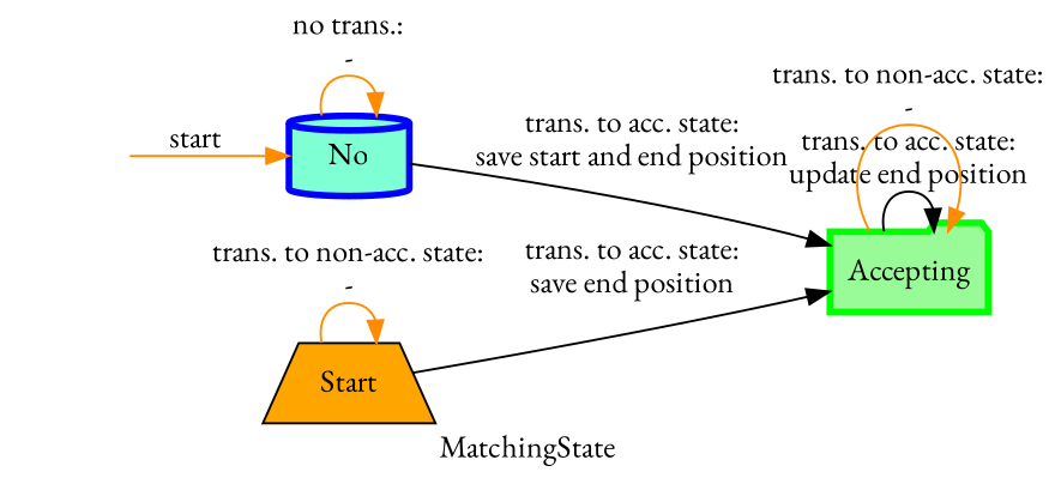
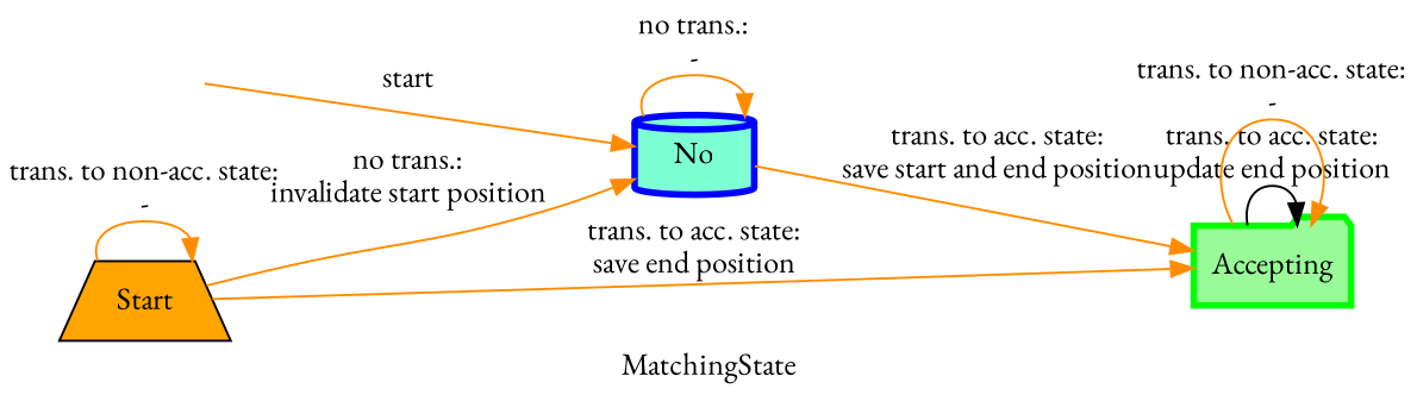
  digraph {
    fontname="EB Garamond"
    label=MatchingState
    rankdir=LR
    node [fontname="EB Garamond" style=filled]
    edge [color=darkorange fontname="EB Garamond"]
    Init [shape=ellipse style=invis]
    No [color=blue fillcolor=aquamarine penwidth=3 shape=cylinder]
    Accepting [color=green fillcolor=palegreen penwidth=3 shape=folder]
    Start [fillcolor=orange shape=trapezium]
    Init -> No [label=start]
    No -> No [label="no trans.:\n-"]
-   No -> Accepting [color=black label="trans. to acc. state:\nsave start and end position"]
+   No -> Accepting [label="trans. to acc. state:\nsave start and end position"]
    Accepting -> Accepting [color=black label="trans. to acc. state:\nupdate end position"]
    Accepting -> Accepting [label="trans. to non-acc. state:\n-"]
-   Start -> Accepting [color=black label="trans. to acc. state:\nsave end position"]
+   Start -> No [label="no trans.:\ninvalidate start position"]
+   Start -> Accepting [label="trans. to acc. state:\nsave end position"]
    Start -> Start [label="trans. to non-acc. state:\n-"]
  }
